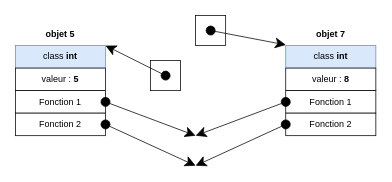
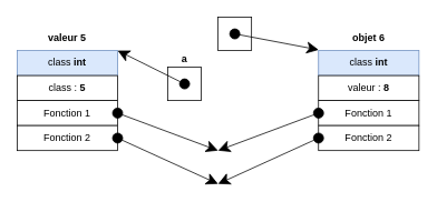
  <mxCell id="0" />
  <mxCell id="1" parent="0" />
  <mxCell id="2" value="class &lt;b&gt;int&lt;/b&gt;" style="rounded=0;whiteSpace=wrap;html=1;align=center;fillColor=#dae8fc;strokeColor=#6c8ebf;" parent="1" vertex="1"><mxGeometry x="20" y="60" width="120" height="30" as="geometry" /></mxCell>
- <mxCell id="3" value="valeur : &lt;b&gt;5&lt;/b&gt;" style="rounded=0;whiteSpace=wrap;html=1;align=center;" vertex="1" parent="1"><mxGeometry x="20" y="90" width="120" height="30" as="geometry" /></mxCell>
+ <mxCell id="3" value="class : &lt;b&gt;5&lt;/b&gt;" style="rounded=0;whiteSpace=wrap;html=1;align=center;" vertex="1" parent="1"><mxGeometry x="20" y="90" width="120" height="30" as="geometry" /></mxCell>
  <mxCell id="4" value="Fonction 1" style="rounded=0;whiteSpace=wrap;html=1;align=center;" vertex="1" parent="1"><mxGeometry x="20" y="120" width="120" height="30" as="geometry" /></mxCell>
  <mxCell id="5" value="" style="endArrow=classic;html=1;exitX=1;exitY=0.5;exitDx=0;exitDy=0;startArrow=oval;startFill=1;endSize=12;startSize=12;" edge="1" parent="1" source="4"><mxGeometry width="50" height="50" relative="1" as="geometry"><mxPoint x="20" y="220" as="sourcePoint" /><mxPoint x="260" y="180" as="targetPoint" /></mxGeometry></mxCell>
  <mxCell id="6" value="Fonction 2" style="rounded=0;whiteSpace=wrap;html=1;align=center;" vertex="1" parent="1"><mxGeometry x="20" y="150" width="120" height="30" as="geometry" /></mxCell>
  <mxCell id="7" value="" style="endArrow=classic;html=1;exitX=1;exitY=0.5;exitDx=0;exitDy=0;startArrow=oval;startFill=1;endSize=12;startSize=12;" edge="1" parent="1" source="6"><mxGeometry width="50" height="50" relative="1" as="geometry"><mxPoint x="20" y="245" as="sourcePoint" /><mxPoint x="260" y="220" as="targetPoint" /></mxGeometry></mxCell>
- <mxCell id="8" value="&lt;b&gt;objet 5&lt;/b&gt;" style="text;html=1;strokeColor=none;fillColor=none;align=center;verticalAlign=middle;whiteSpace=wrap;rounded=0;" vertex="1" parent="1"><mxGeometry x="20" y="30" width="120" height="30" as="geometry" /></mxCell>
+ <mxCell id="8" value="&lt;b&gt;valeur 5&lt;/b&gt;" style="text;html=1;strokeColor=none;fillColor=none;align=center;verticalAlign=middle;whiteSpace=wrap;rounded=0;" vertex="1" parent="1"><mxGeometry x="20" y="30" width="120" height="30" as="geometry" /></mxCell>
+ <mxCell id="9" value="&lt;b&gt;a&lt;/b&gt;" style="text;html=1;strokeColor=none;fillColor=none;align=center;verticalAlign=middle;whiteSpace=wrap;rounded=0;" vertex="1" parent="1"><mxGeometry x="200" y="60" width="40" height="20" as="geometry" /></mxCell>
  <mxCell id="10" value="" style="rounded=0;whiteSpace=wrap;html=1;align=center;" vertex="1" parent="1"><mxGeometry x="200" y="80" width="40" height="40" as="geometry" /></mxCell>
  <mxCell id="11" value="" style="endArrow=classic;html=1;startArrow=oval;startFill=1;endSize=12;startSize=12;anchorPointDirection=0;" edge="1" parent="1"><mxGeometry width="50" height="50" relative="1" as="geometry"><mxPoint x="220" y="100" as="sourcePoint" /><mxPoint x="140" y="60" as="targetPoint" /></mxGeometry></mxCell>
  <mxCell id="12" value="" style="rounded=0;whiteSpace=wrap;html=1;align=center;" vertex="1" parent="1"><mxGeometry x="260" y="20" width="40" height="40" as="geometry" /></mxCell>
  <mxCell id="13" value="" style="endArrow=classic;html=1;startArrow=oval;startFill=1;endSize=12;startSize=12;anchorPointDirection=0;entryX=0.002;entryY=0.971;entryDx=0;entryDy=0;entryPerimeter=0;" edge="1" parent="1" target="20"><mxGeometry width="50" height="50" relative="1" as="geometry"><mxPoint x="280" y="40" as="sourcePoint" /><mxPoint x="141" y="60" as="targetPoint" /></mxGeometry></mxCell>
  <mxCell id="14" value="class &lt;b&gt;int&lt;/b&gt;" style="rounded=0;whiteSpace=wrap;html=1;align=center;fillColor=#dae8fc;strokeColor=#6c8ebf;" vertex="1" parent="1"><mxGeometry x="380" y="60" width="120" height="30" as="geometry" /></mxCell>
  <mxCell id="15" value="valeur : &lt;b&gt;8&lt;/b&gt;" style="rounded=0;whiteSpace=wrap;html=1;align=center;" vertex="1" parent="1"><mxGeometry x="380" y="90" width="120" height="30" as="geometry" /></mxCell>
  <mxCell id="16" value="Fonction 1" style="rounded=0;whiteSpace=wrap;html=1;align=center;" vertex="1" parent="1"><mxGeometry x="380" y="120" width="120" height="30" as="geometry" /></mxCell>
  <mxCell id="17" value="" style="endArrow=classic;html=1;exitX=0;exitY=0.5;exitDx=0;exitDy=0;startArrow=oval;startFill=1;endSize=12;startSize=12;" edge="1" parent="1" source="16"><mxGeometry width="50" height="50" relative="1" as="geometry"><mxPoint x="390" y="245" as="sourcePoint" /><mxPoint x="260" y="180" as="targetPoint" /></mxGeometry></mxCell>
  <mxCell id="18" value="Fonction 2" style="rounded=0;whiteSpace=wrap;html=1;align=center;" vertex="1" parent="1"><mxGeometry x="380" y="150" width="120" height="30" as="geometry" /></mxCell>
  <mxCell id="19" value="" style="endArrow=classic;html=1;exitX=0;exitY=0.5;exitDx=0;exitDy=0;startArrow=oval;startFill=1;endSize=12;startSize=12;" edge="1" parent="1" source="18"><mxGeometry width="50" height="50" relative="1" as="geometry"><mxPoint x="390" y="270" as="sourcePoint" /><mxPoint x="260" y="220" as="targetPoint" /></mxGeometry></mxCell>
- <mxCell id="20" value="&lt;b&gt;objet 7&lt;/b&gt;" style="text;html=1;strokeColor=none;fillColor=none;align=center;verticalAlign=middle;whiteSpace=wrap;rounded=0;" vertex="1" parent="1"><mxGeometry x="380" y="30" width="120" height="30" as="geometry" /></mxCell>
+ <mxCell id="20" value="&lt;b&gt;objet 6&lt;/b&gt;" style="text;html=1;strokeColor=none;fillColor=none;align=center;verticalAlign=middle;whiteSpace=wrap;rounded=0;" vertex="1" parent="1"><mxGeometry x="380" y="30" width="120" height="30" as="geometry" /></mxCell>
